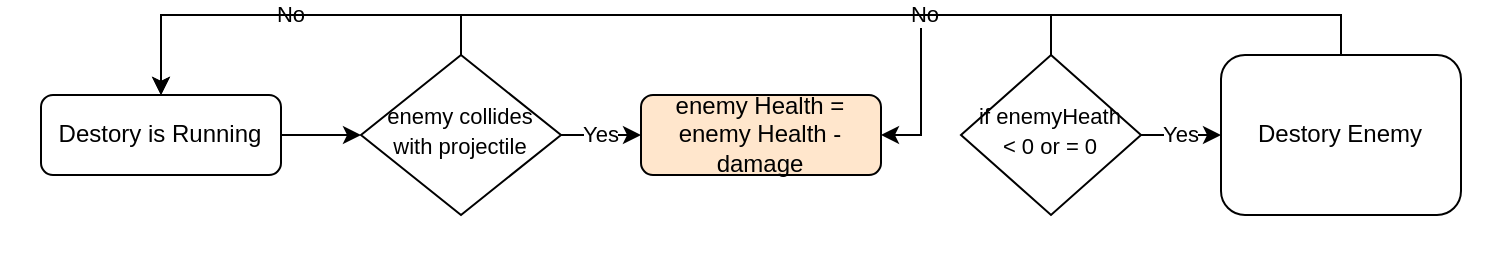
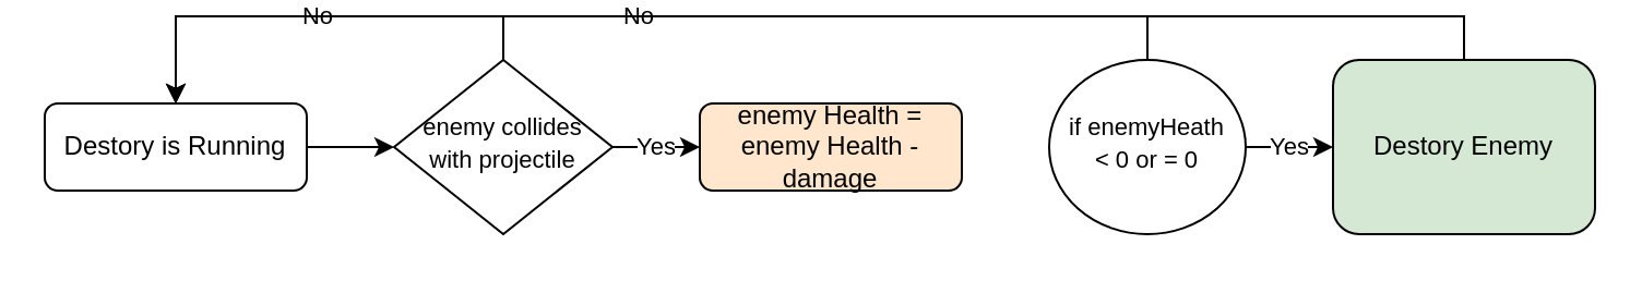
  <mxCell id="0" />
  <mxCell id="1" parent="0" />
  <mxCell id="2" value="No" style="edgeStyle=orthogonalEdgeStyle;rounded=0;orthogonalLoop=1;jettySize=auto;html=1;exitX=0.5;exitY=0;exitDx=0;exitDy=0;entryX=0.5;entryY=0;entryDx=0;entryDy=0;" edge="1" parent="1" source="4" target="6"><mxGeometry relative="1" as="geometry" /></mxCell>
  <mxCell id="3" value="Yes" style="edgeStyle=orthogonalEdgeStyle;rounded=0;orthogonalLoop=1;jettySize=auto;html=1;exitX=1;exitY=0.5;exitDx=0;exitDy=0;entryX=0;entryY=0.5;entryDx=0;entryDy=0;" edge="1" parent="1" source="4" target="7"><mxGeometry relative="1" as="geometry" /></mxCell>
  <mxCell id="4" value="&lt;font style=&quot;font-size: 11px&quot;&gt;enemy collides with projectile&lt;/font&gt;" style="rhombus;whiteSpace=wrap;html=1;shadow=0;fontFamily=Helvetica;fontSize=12;align=center;strokeWidth=1;spacing=6;spacingTop=-4;" parent="1" vertex="1"><mxGeometry x="180" y="20" width="100" height="80" as="geometry" /></mxCell>
  <mxCell id="5" style="edgeStyle=orthogonalEdgeStyle;rounded=0;orthogonalLoop=1;jettySize=auto;html=1;exitX=1;exitY=0.5;exitDx=0;exitDy=0;entryX=0;entryY=0.5;entryDx=0;entryDy=0;fontSize=11;" edge="1" parent="1" source="6" target="4"><mxGeometry relative="1" as="geometry" /></mxCell>
  <mxCell id="6" value="Destory is Running" style="rounded=1;whiteSpace=wrap;html=1;" vertex="1" parent="1"><mxGeometry x="20" y="40" width="120" height="40" as="geometry" /></mxCell>
  <mxCell id="7" value="enemy Health = enemy Health - damage" style="rounded=1;whiteSpace=wrap;html=1;fillColor=#ffe6cc;" vertex="1" parent="1"><mxGeometry x="320" y="40" width="120" height="40" as="geometry" /></mxCell>
- <mxCell id="8" value="No" style="edgeStyle=orthogonalEdgeStyle;rounded=0;orthogonalLoop=1;jettySize=auto;html=1;exitX=0.5;exitY=0;exitDx=0;exitDy=0;" edge="1" parent="1" source="10" target="7"><mxGeometry relative="1" as="geometry" /></mxCell>
+ <mxCell id="8" value="No" style="edgeStyle=orthogonalEdgeStyle;rounded=0;orthogonalLoop=1;jettySize=auto;html=1;exitX=0.5;exitY=0;exitDx=0;exitDy=0;entryX=0.5;entryY=0;entryDx=0;entryDy=0;" edge="1" parent="1" source="10" target="6"><mxGeometry relative="1" as="geometry" /></mxCell>
  <mxCell id="9" value="Yes" style="edgeStyle=orthogonalEdgeStyle;rounded=0;orthogonalLoop=1;jettySize=auto;html=1;exitX=1;exitY=0.5;exitDx=0;exitDy=0;" edge="1" parent="1" source="10" target="12"><mxGeometry relative="1" as="geometry" /></mxCell>
- <mxCell id="10" value="&lt;font style=&quot;font-size: 11px&quot;&gt;if enemyHeath &amp;lt; 0 or = 0&lt;/font&gt;" style="rhombus;whiteSpace=wrap;html=1;shadow=0;fontFamily=Helvetica;fontSize=12;align=center;strokeWidth=1;spacing=6;spacingTop=-4;" vertex="1" parent="1"><mxGeometry x="480" y="20" width="90" height="80" as="geometry" /></mxCell>
+ <mxCell id="10" value="&lt;font style=&quot;font-size: 11px&quot;&gt;if enemyHeath &amp;lt; 0 or = 0&lt;/font&gt;" style="ellipse;whiteSpace=wrap;html=1;shadow=0;fontFamily=Helvetica;fontSize=12;align=center;strokeWidth=1;spacing=6;spacingTop=-4;" vertex="1" parent="1"><mxGeometry x="480" y="20" width="90" height="80" as="geometry" /></mxCell>
  <mxCell id="11" style="edgeStyle=orthogonalEdgeStyle;rounded=0;orthogonalLoop=1;jettySize=auto;html=1;exitX=0.5;exitY=0;exitDx=0;exitDy=0;entryX=0.5;entryY=0;entryDx=0;entryDy=0;" edge="1" parent="1" source="12" target="6"><mxGeometry relative="1" as="geometry" /></mxCell>
- <mxCell id="12" value="Destory Enemy" style="rounded=1;whiteSpace=wrap;html=1;" vertex="1" parent="1"><mxGeometry x="610" y="20" width="120" height="80" as="geometry" /></mxCell>
+ <mxCell id="12" value="Destory Enemy" style="rounded=1;whiteSpace=wrap;html=1;fillColor=#d5e8d4;" vertex="1" parent="1"><mxGeometry x="610" y="20" width="120" height="80" as="geometry" /></mxCell>
